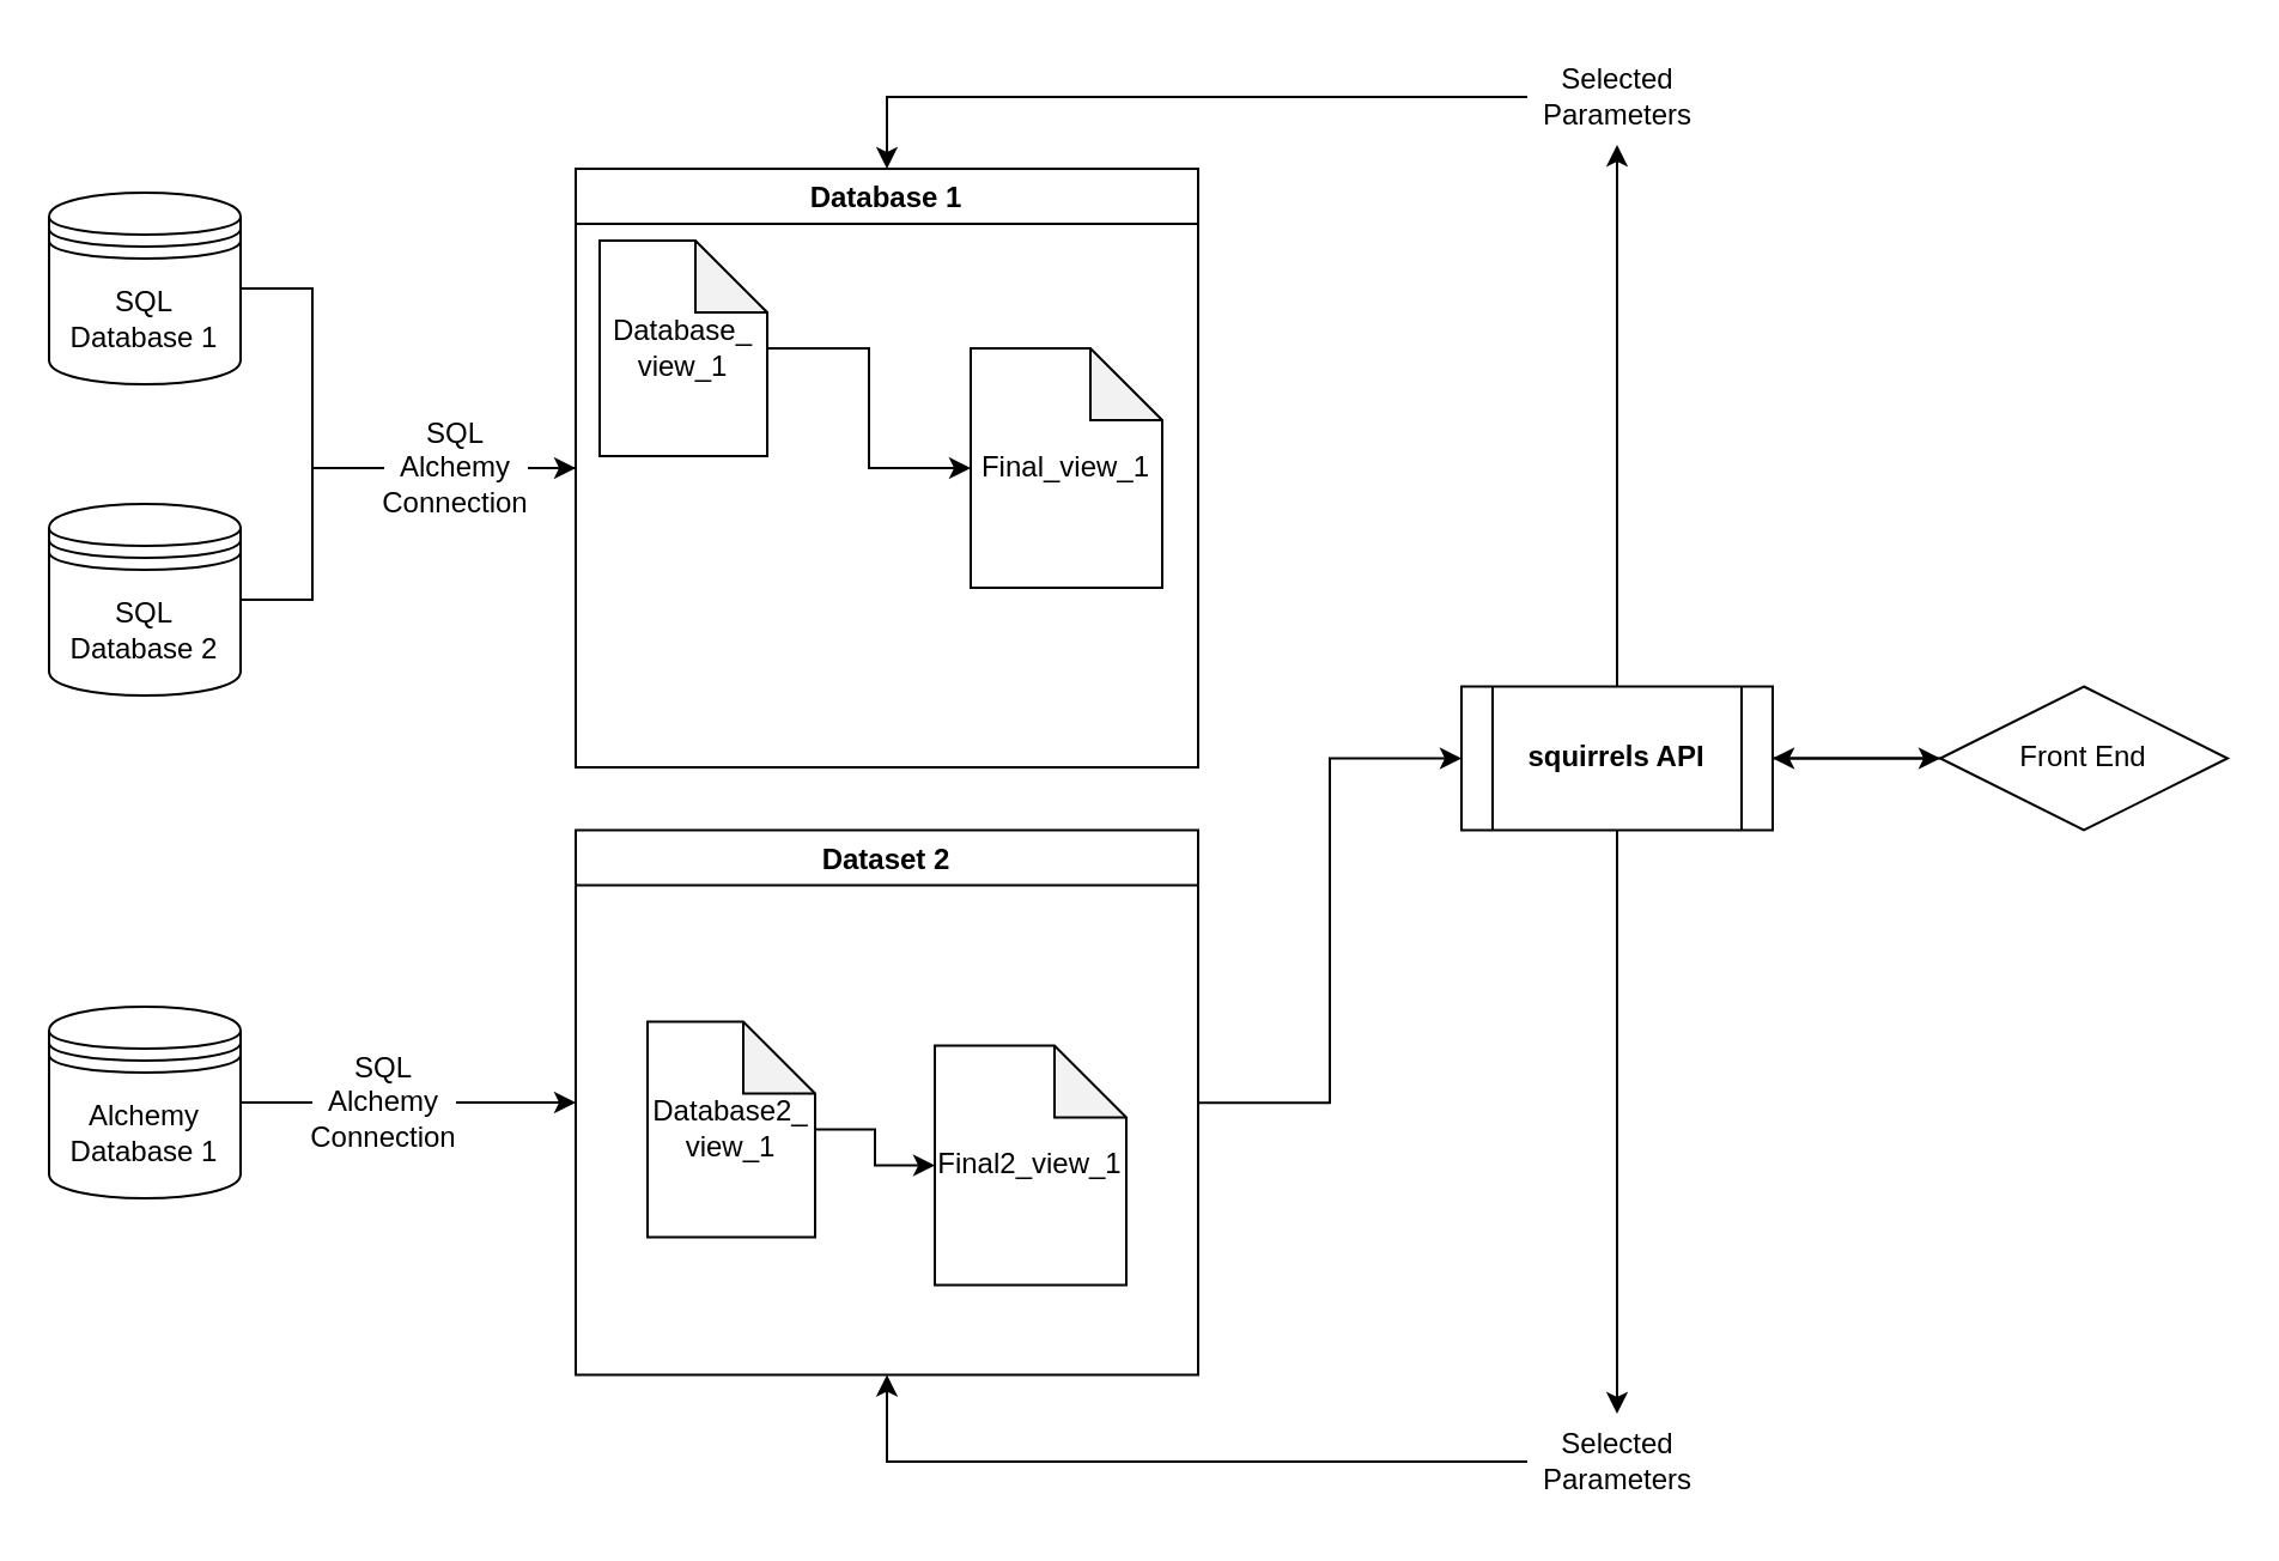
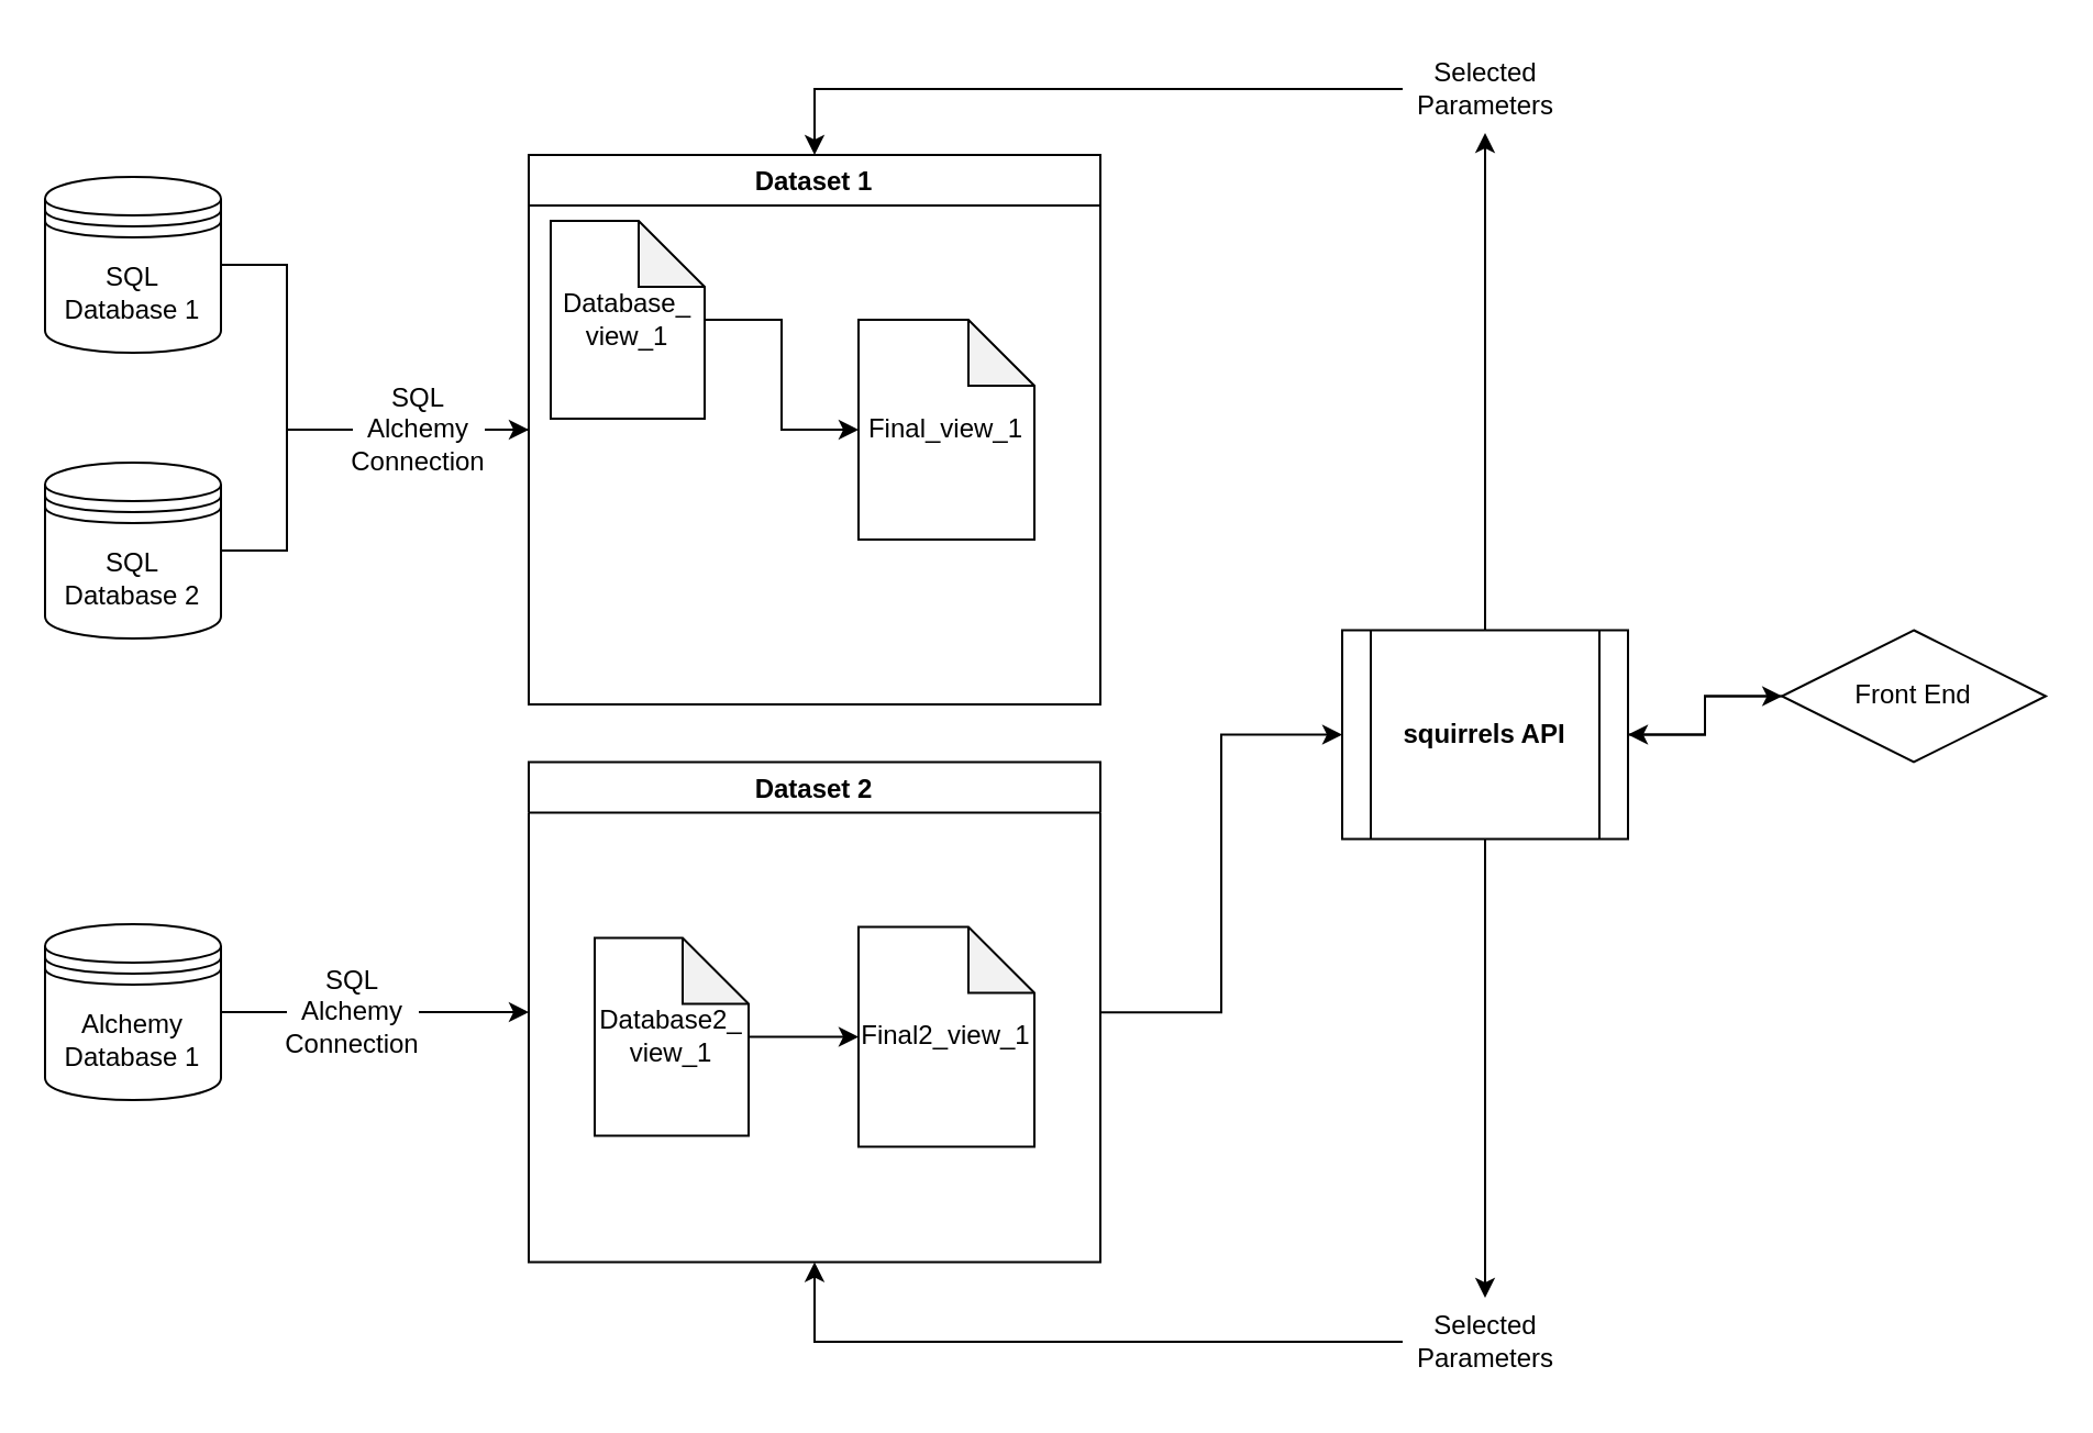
  <mxCell id="0" />
  <mxCell id="1" parent="0" />
  <mxCell id="2" value="" style="edgeStyle=orthogonalEdgeStyle;rounded=0;orthogonalLoop=1;jettySize=auto;html=1;entryX=0;entryY=0.5;entryDx=0;entryDy=0;endArrow=none;endFill=0;" edge="1" parent="1" source="3" target="25"><mxGeometry relative="1" as="geometry"><mxPoint x="320" y="175" as="targetPoint" /><Array as="points"><mxPoint x="130" y="120" /><mxPoint x="130" y="195" /></Array></mxGeometry></mxCell>
  <mxCell id="3" value="SQL Database 1" style="shape=datastore;whiteSpace=wrap;html=1;" vertex="1" parent="1"><mxGeometry x="20" y="80" width="80" height="80" as="geometry" /></mxCell>
  <mxCell id="4" value="" style="edgeStyle=orthogonalEdgeStyle;rounded=0;orthogonalLoop=1;jettySize=auto;html=1;entryX=0;entryY=0.5;entryDx=0;entryDy=0;" edge="1" parent="1" source="25" target="8"><mxGeometry relative="1" as="geometry"><mxPoint x="320" y="175" as="targetPoint" /></mxGeometry></mxCell>
  <mxCell id="5" value="SQL Database 2" style="shape=datastore;whiteSpace=wrap;html=1;" vertex="1" parent="1"><mxGeometry x="20" y="210" width="80" height="80" as="geometry" /></mxCell>
  <mxCell id="6" value="" style="edgeStyle=orthogonalEdgeStyle;rounded=0;orthogonalLoop=1;jettySize=auto;html=1;entryX=0;entryY=0.5;entryDx=0;entryDy=0;" edge="1" parent="1" source="27" target="14"><mxGeometry relative="1" as="geometry"><mxPoint x="230" y="460" as="targetPoint" /></mxGeometry></mxCell>
  <mxCell id="7" value="Alchemy Database 1" style="shape=datastore;whiteSpace=wrap;html=1;" vertex="1" parent="1"><mxGeometry x="20" y="420" width="80" height="80" as="geometry" /></mxCell>
- <mxCell id="8" value="Database 1" style="swimlane;" vertex="1" parent="1"><mxGeometry x="240" y="70" width="260" height="250" as="geometry" /></mxCell>
+ <mxCell id="8" value="Dataset 1" style="swimlane;" vertex="1" parent="1"><mxGeometry x="240" y="70" width="260" height="250" as="geometry" /></mxCell>
  <mxCell id="9" value="" style="edgeStyle=orthogonalEdgeStyle;rounded=0;orthogonalLoop=1;jettySize=auto;html=1;" edge="1" parent="8" source="10" target="11"><mxGeometry relative="1" as="geometry" /></mxCell>
  <mxCell id="10" value="Database_&lt;br&gt;view_1" style="shape=note;whiteSpace=wrap;html=1;backgroundOutline=1;darkOpacity=0.05;" vertex="1" parent="8"><mxGeometry x="10" y="30" width="70" height="90" as="geometry" /></mxCell>
- <mxCell id="11" value="Final_view_1" style="shape=note;whiteSpace=wrap;html=1;backgroundOutline=1;darkOpacity=0.05;" vertex="1" parent="8"><mxGeometry x="165" y="75" width="80" height="100" as="geometry" /></mxCell>
+ <mxCell id="11" value="Final_view_1" style="shape=note;whiteSpace=wrap;html=1;backgroundOutline=1;darkOpacity=0.05;" vertex="1" parent="8"><mxGeometry x="150" y="75" width="80" height="100" as="geometry" /></mxCell>
  <mxCell id="12" style="edgeStyle=orthogonalEdgeStyle;rounded=0;orthogonalLoop=1;jettySize=auto;html=1;exitX=0.5;exitY=1;exitDx=0;exitDy=0;exitPerimeter=0;" edge="1" parent="8" source="11" target="11"><mxGeometry relative="1" as="geometry" /></mxCell>
  <mxCell id="13" style="edgeStyle=orthogonalEdgeStyle;rounded=0;orthogonalLoop=1;jettySize=auto;html=1;entryX=0;entryY=0.5;entryDx=0;entryDy=0;" edge="1" parent="1" source="14" target="21"><mxGeometry relative="1" as="geometry" /></mxCell>
  <mxCell id="14" value="Dataset 2" style="swimlane;" vertex="1" parent="1"><mxGeometry x="240" y="346.25" width="260" height="227.5" as="geometry" /></mxCell>
  <mxCell id="15" value="" style="edgeStyle=orthogonalEdgeStyle;rounded=0;orthogonalLoop=1;jettySize=auto;html=1;" edge="1" parent="14" source="16" target="17"><mxGeometry relative="1" as="geometry" /></mxCell>
  <mxCell id="16" value="Database2_&lt;br&gt;view_1" style="shape=note;whiteSpace=wrap;html=1;backgroundOutline=1;darkOpacity=0.05;" vertex="1" parent="14"><mxGeometry x="30" y="80" width="70" height="90" as="geometry" /></mxCell>
- <mxCell id="17" value="Final2_view_1" style="shape=note;whiteSpace=wrap;html=1;backgroundOutline=1;darkOpacity=0.05;" vertex="1" parent="14"><mxGeometry x="150" y="90" width="80" height="100" as="geometry" /></mxCell>
+ <mxCell id="17" value="Final2_view_1" style="shape=note;whiteSpace=wrap;html=1;backgroundOutline=1;darkOpacity=0.05;" vertex="1" parent="14"><mxGeometry x="150" y="75" width="80" height="100" as="geometry" /></mxCell>
  <mxCell id="18" value="" style="edgeStyle=orthogonalEdgeStyle;rounded=0;orthogonalLoop=1;jettySize=auto;html=1;" edge="1" parent="1" source="21" target="23"><mxGeometry relative="1" as="geometry" /></mxCell>
  <mxCell id="19" style="edgeStyle=orthogonalEdgeStyle;rounded=0;orthogonalLoop=1;jettySize=auto;html=1;entryX=0.5;entryY=1;entryDx=0;entryDy=0;" edge="1" parent="1" source="31" target="14"><mxGeometry relative="1" as="geometry"><Array as="points" /></mxGeometry></mxCell>
  <mxCell id="20" style="edgeStyle=orthogonalEdgeStyle;rounded=0;orthogonalLoop=1;jettySize=auto;html=1;entryX=0.5;entryY=0;entryDx=0;entryDy=0;" edge="1" parent="1" source="21" target="31"><mxGeometry relative="1" as="geometry" /></mxCell>
- <mxCell id="21" value="&lt;b&gt;squirrels API&lt;/b&gt;" style="shape=process;whiteSpace=wrap;html=1;backgroundOutline=1;" vertex="1" parent="1"><mxGeometry x="610" y="286.25" width="130" height="60" as="geometry" /></mxCell>
+ <mxCell id="21" value="&lt;b&gt;squirrels API&lt;/b&gt;" style="shape=process;whiteSpace=wrap;html=1;backgroundOutline=1;" vertex="1" parent="1"><mxGeometry x="610" y="286.25" width="130" height="95" as="geometry" /></mxCell>
  <mxCell id="22" style="edgeStyle=orthogonalEdgeStyle;rounded=0;orthogonalLoop=1;jettySize=auto;html=1;entryX=1;entryY=0.5;entryDx=0;entryDy=0;" edge="1" parent="1" source="23" target="21"><mxGeometry relative="1" as="geometry" /></mxCell>
  <mxCell id="23" value="Front End" style="rhombus;whiteSpace=wrap;html=1;" vertex="1" parent="1"><mxGeometry x="810" y="286.25" width="120" height="60" as="geometry" /></mxCell>
  <mxCell id="24" value="" style="edgeStyle=orthogonalEdgeStyle;rounded=0;orthogonalLoop=1;jettySize=auto;html=1;entryX=0;entryY=0.5;entryDx=0;entryDy=0;endArrow=none;endFill=0;" edge="1" parent="1" source="5" target="25"><mxGeometry relative="1" as="geometry"><mxPoint x="100" y="250" as="sourcePoint" /><mxPoint x="280" y="195" as="targetPoint" /></mxGeometry></mxCell>
  <mxCell id="25" value="SQL Alchemy&lt;br&gt;Connection" style="text;html=1;strokeColor=none;fillColor=none;align=center;verticalAlign=middle;whiteSpace=wrap;rounded=0;" vertex="1" parent="1"><mxGeometry x="160" y="180" width="60" height="30" as="geometry" /></mxCell>
  <mxCell id="26" value="" style="edgeStyle=orthogonalEdgeStyle;rounded=0;orthogonalLoop=1;jettySize=auto;html=1;entryX=0;entryY=0.5;entryDx=0;entryDy=0;endArrow=none;endFill=0;" edge="1" parent="1" source="7" target="27"><mxGeometry relative="1" as="geometry"><mxPoint x="100" y="460" as="sourcePoint" /><mxPoint x="240" y="460" as="targetPoint" /></mxGeometry></mxCell>
  <mxCell id="27" value="SQL Alchemy&lt;br&gt;Connection" style="text;html=1;strokeColor=none;fillColor=none;align=center;verticalAlign=middle;whiteSpace=wrap;rounded=0;" vertex="1" parent="1"><mxGeometry x="130" y="445" width="60" height="30" as="geometry" /></mxCell>
  <mxCell id="28" value="" style="edgeStyle=orthogonalEdgeStyle;rounded=0;orthogonalLoop=1;jettySize=auto;html=1;entryX=0.5;entryY=1;entryDx=0;entryDy=0;" edge="1" parent="1" source="21" target="30"><mxGeometry relative="1" as="geometry"><mxPoint x="680" y="286" as="sourcePoint" /><mxPoint x="675" y="80" as="targetPoint" /><Array as="points" /></mxGeometry></mxCell>
  <mxCell id="29" style="edgeStyle=orthogonalEdgeStyle;rounded=0;orthogonalLoop=1;jettySize=auto;html=1;entryX=0.5;entryY=0;entryDx=0;entryDy=0;" edge="1" parent="1" source="30" target="8"><mxGeometry relative="1" as="geometry" /></mxCell>
  <mxCell id="30" value="Selected Parameters" style="text;html=1;strokeColor=none;fillColor=none;align=center;verticalAlign=middle;whiteSpace=wrap;rounded=0;" vertex="1" parent="1"><mxGeometry x="637.5" y="20" width="75" height="40" as="geometry" /></mxCell>
  <mxCell id="31" value="Selected Parameters" style="text;html=1;strokeColor=none;fillColor=none;align=center;verticalAlign=middle;whiteSpace=wrap;rounded=0;" vertex="1" parent="1"><mxGeometry x="637.5" y="590" width="75" height="40" as="geometry" /></mxCell>
